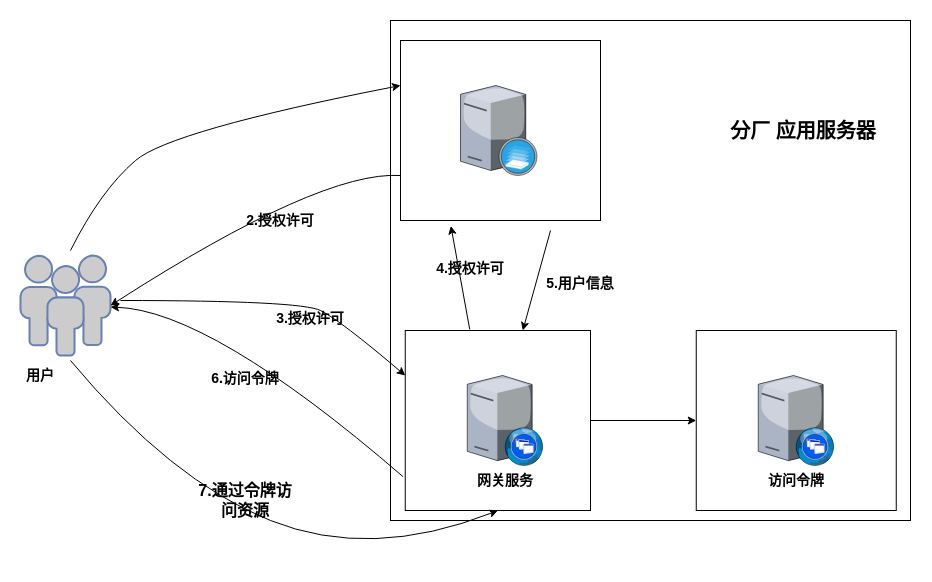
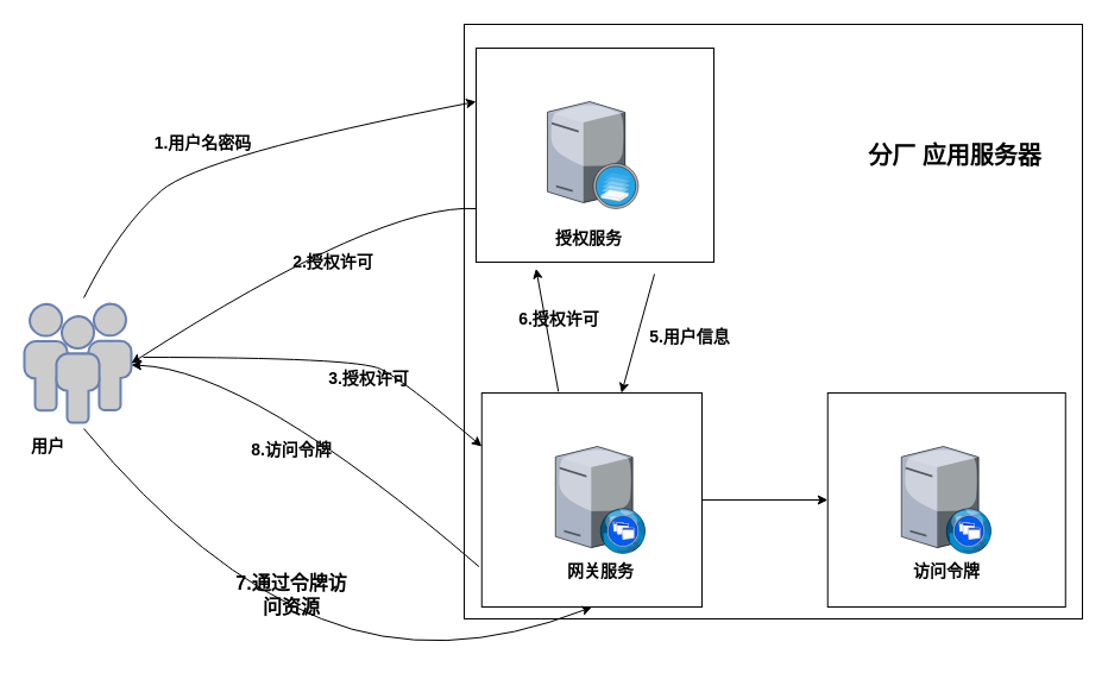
  <mxCell id="0" />
  <mxCell id="1" parent="0" />
  <mxCell id="2" value="" style="rounded=0;whiteSpace=wrap;html=1;fillColor=none;" vertex="1" parent="1"><mxGeometry x="390" y="20" width="520" height="500" as="geometry" /></mxCell>
  <mxCell id="3" value="" style="rounded=0;whiteSpace=wrap;html=1;fillColor=none;" vertex="1" parent="1"><mxGeometry x="404.75" y="330" width="185.25" height="180" as="geometry" /></mxCell>
  <mxCell id="4" value="" style="rounded=0;whiteSpace=wrap;html=1;fillColor=none;" vertex="1" parent="1"><mxGeometry x="400" y="40" width="200" height="180" as="geometry" /></mxCell>
  <mxCell id="5" value="" style="fontColor=#0066CC;verticalAlign=top;verticalLabelPosition=bottom;labelPosition=center;align=center;html=1;outlineConnect=0;fillColor=#CCCCCC;strokeColor=#6881B3;gradientColor=none;gradientDirection=north;strokeWidth=2;shape=mxgraph.networks.users;" vertex="1" parent="1"><mxGeometry x="20" y="255" width="90" height="100" as="geometry" /></mxCell>
  <mxCell id="6" value="" style="verticalLabelPosition=bottom;aspect=fixed;html=1;verticalAlign=top;strokeColor=none;align=center;outlineConnect=0;shape=mxgraph.citrix.xenserver;" vertex="1" parent="1"><mxGeometry x="460" y="85" width="76.5" height="90" as="geometry" /></mxCell>
  <mxCell id="7" value="&lt;font style=&quot;font-size: 14px&quot;&gt;&lt;b&gt;用户&lt;/b&gt;&lt;/font&gt;" style="text;html=1;strokeColor=none;fillColor=none;align=center;verticalAlign=middle;whiteSpace=wrap;rounded=0;" vertex="1" parent="1"><mxGeometry x="20" y="365" width="40" height="20" as="geometry" /></mxCell>
+ <mxCell id="8" value="&lt;b&gt;&lt;font style=&quot;font-size: 14px&quot;&gt;授权服务&lt;/font&gt;&lt;/b&gt;" style="text;html=1;strokeColor=none;fillColor=none;align=center;verticalAlign=middle;whiteSpace=wrap;rounded=0;" vertex="1" parent="1"><mxGeometry x="460" y="190" width="70" height="20" as="geometry" /></mxCell>
+ <mxCell id="9" value="&lt;b&gt;&lt;font style=&quot;font-size: 14px&quot;&gt;1.用户名密码&lt;/font&gt;&lt;/b&gt;" style="text;html=1;align=center;verticalAlign=middle;resizable=0;points=[];autosize=1;strokeColor=none;" vertex="1" parent="1"><mxGeometry x="120" y="110" width="100" height="20" as="geometry" /></mxCell>
  <mxCell id="10" value="&lt;b&gt;&lt;font style=&quot;font-size: 14px&quot;&gt;2.授权许可&lt;/font&gt;&lt;/b&gt;" style="text;html=1;strokeColor=none;fillColor=none;align=center;verticalAlign=middle;whiteSpace=wrap;rounded=0;" vertex="1" parent="1"><mxGeometry x="240" y="210" width="80" height="20" as="geometry" /></mxCell>
  <mxCell id="11" value="&lt;b&gt;&lt;font style=&quot;font-size: 14px&quot;&gt;3.授权许可&lt;/font&gt;&lt;/b&gt;" style="text;html=1;strokeColor=none;fillColor=none;align=center;verticalAlign=middle;whiteSpace=wrap;rounded=0;" vertex="1" parent="1"><mxGeometry x="270" y="305" width="80" height="25" as="geometry" /></mxCell>
  <mxCell id="12" value="" style="endArrow=classic;html=1;entryX=0.302;entryY=1.03;entryDx=0;entryDy=0;entryPerimeter=0;exitX=0.348;exitY=-0.006;exitDx=0;exitDy=0;exitPerimeter=0;" edge="1" parent="1" source="3"><mxGeometry width="50" height="50" relative="1" as="geometry"><mxPoint x="340" y="370" as="sourcePoint" /><mxPoint x="450.4" y="225.4" as="targetPoint" /></mxGeometry></mxCell>
- <mxCell id="13" value="&lt;b&gt;&lt;font style=&quot;font-size: 14px&quot;&gt;4.授权许可&lt;/font&gt;&lt;/b&gt;" style="text;html=1;strokeColor=none;fillColor=none;align=center;verticalAlign=middle;whiteSpace=wrap;rounded=0;" vertex="1" parent="1"><mxGeometry x="430" y="255" width="80" height="25" as="geometry" /></mxCell>
+ <mxCell id="13" value="&lt;b&gt;&lt;font style=&quot;font-size: 14px&quot;&gt;6.授权许可&lt;/font&gt;&lt;/b&gt;" style="text;html=1;strokeColor=none;fillColor=none;align=center;verticalAlign=middle;whiteSpace=wrap;rounded=0;" vertex="1" parent="1"><mxGeometry x="430" y="255" width="80" height="25" as="geometry" /></mxCell>
  <mxCell id="14" value="" style="endArrow=classic;html=1;" edge="1" parent="1" target="3"><mxGeometry width="50" height="50" relative="1" as="geometry"><mxPoint x="550" y="230" as="sourcePoint" /><mxPoint x="550" y="320" as="targetPoint" /></mxGeometry></mxCell>
  <mxCell id="15" value="&lt;b&gt;&lt;font style=&quot;font-size: 14px&quot;&gt;5.用户信息&lt;/font&gt;&lt;/b&gt;" style="text;html=1;strokeColor=none;fillColor=none;align=center;verticalAlign=middle;whiteSpace=wrap;rounded=0;" vertex="1" parent="1"><mxGeometry x="540" y="270" width="80" height="25" as="geometry" /></mxCell>
- <mxCell id="16" value="&lt;b&gt;&lt;font style=&quot;font-size: 14px&quot;&gt;6.访问令牌&lt;/font&gt;&lt;/b&gt;" style="text;html=1;strokeColor=none;fillColor=none;align=center;verticalAlign=middle;whiteSpace=wrap;rounded=0;" vertex="1" parent="1"><mxGeometry x="205" y="365" width="80" height="25" as="geometry" /></mxCell>
+ <mxCell id="16" value="&lt;b&gt;&lt;font style=&quot;font-size: 14px&quot;&gt;8.访问令牌&lt;/font&gt;&lt;/b&gt;" style="text;html=1;strokeColor=none;fillColor=none;align=center;verticalAlign=middle;whiteSpace=wrap;rounded=0;" vertex="1" parent="1"><mxGeometry x="205" y="365" width="80" height="25" as="geometry" /></mxCell>
  <mxCell id="17" value="" style="curved=1;endArrow=classic;html=1;entryX=0.5;entryY=1;entryDx=0;entryDy=0;" edge="1" parent="1" target="3"><mxGeometry width="50" height="50" relative="1" as="geometry"><mxPoint x="70" y="360" as="sourcePoint" /><mxPoint x="410" y="440" as="targetPoint" /><Array as="points"><mxPoint x="170" y="480" /><mxPoint x="370" y="560" /></Array></mxGeometry></mxCell>
  <mxCell id="18" value="&lt;b&gt;&lt;font style=&quot;font-size: 16px&quot;&gt;7.通过令牌访问资源&lt;/font&gt;&lt;/b&gt;" style="text;html=1;strokeColor=none;fillColor=none;align=center;verticalAlign=middle;whiteSpace=wrap;rounded=0;" vertex="1" parent="1"><mxGeometry x="190" y="490" width="110" height="20" as="geometry" /></mxCell>
  <mxCell id="19" value="" style="verticalLabelPosition=bottom;aspect=fixed;html=1;verticalAlign=top;strokeColor=none;align=center;outlineConnect=0;shape=mxgraph.citrix.xenapp_web;fillColor=none;" vertex="1" parent="1"><mxGeometry x="466.75" y="375" width="76" height="90" as="geometry" /></mxCell>
  <mxCell id="20" value="&lt;b&gt;&lt;font style=&quot;font-size: 14px&quot;&gt;网关服务&lt;/font&gt;&lt;/b&gt;" style="text;html=1;strokeColor=none;fillColor=none;align=center;verticalAlign=middle;whiteSpace=wrap;rounded=0;" vertex="1" parent="1"><mxGeometry x="459.75" y="470" width="90" height="20" as="geometry" /></mxCell>
  <mxCell id="21" value="" style="curved=1;endArrow=classic;html=1;entryX=0;entryY=0.25;entryDx=0;entryDy=0;" edge="1" parent="1" target="4"><mxGeometry width="50" height="50" relative="1" as="geometry"><mxPoint x="70" y="250" as="sourcePoint" /><mxPoint x="20" y="450" as="targetPoint" /><Array as="points"><mxPoint x="100" y="190" /><mxPoint x="170" y="130" /></Array></mxGeometry></mxCell>
  <mxCell id="22" value="" style="curved=1;endArrow=classic;html=1;exitX=0;exitY=0.75;exitDx=0;exitDy=0;entryX=1;entryY=0.5;entryDx=0;entryDy=0;entryPerimeter=0;" edge="1" parent="1" source="4" target="5"><mxGeometry width="50" height="50" relative="1" as="geometry"><mxPoint x="320" y="220" as="sourcePoint" /><mxPoint x="370" y="170" as="targetPoint" /><Array as="points"><mxPoint x="320" y="170" /></Array></mxGeometry></mxCell>
  <mxCell id="23" value="" style="curved=1;endArrow=classic;html=1;exitX=-0.012;exitY=0.812;exitDx=0;exitDy=0;exitPerimeter=0;" edge="1" parent="1" source="3" target="5"><mxGeometry width="50" height="50" relative="1" as="geometry"><mxPoint x="210" y="360" as="sourcePoint" /><mxPoint x="260" y="310" as="targetPoint" /><Array as="points"><mxPoint x="210" y="310" /></Array></mxGeometry></mxCell>
  <mxCell id="24" value="" style="curved=1;endArrow=classic;html=1;entryX=0;entryY=0.25;entryDx=0;entryDy=0;" edge="1" parent="1" target="3"><mxGeometry width="50" height="50" relative="1" as="geometry"><mxPoint x="120" y="300" as="sourcePoint" /><mxPoint x="350" y="260" as="targetPoint" /><Array as="points"><mxPoint x="300" y="300" /><mxPoint x="340" y="320" /></Array></mxGeometry></mxCell>
  <mxCell id="25" value="" style="rounded=0;whiteSpace=wrap;html=1;fillColor=none;" vertex="1" parent="1"><mxGeometry x="695.75" y="330" width="200" height="180" as="geometry" /></mxCell>
  <mxCell id="26" value="" style="verticalLabelPosition=bottom;aspect=fixed;html=1;verticalAlign=top;strokeColor=none;align=center;outlineConnect=0;shape=mxgraph.citrix.xenapp_web;fillColor=none;" vertex="1" parent="1"><mxGeometry x="757.75" y="375" width="76" height="90" as="geometry" /></mxCell>
  <mxCell id="27" value="&lt;b&gt;&lt;font style=&quot;font-size: 14px&quot;&gt;访问令牌&lt;/font&gt;&lt;/b&gt;" style="text;html=1;strokeColor=none;fillColor=none;align=center;verticalAlign=middle;whiteSpace=wrap;rounded=0;" vertex="1" parent="1"><mxGeometry x="750.75" y="470" width="90" height="20" as="geometry" /></mxCell>
  <mxCell id="28" value="" style="endArrow=classic;html=1;entryX=0;entryY=0.5;entryDx=0;entryDy=0;exitX=1;exitY=0.5;exitDx=0;exitDy=0;" edge="1" parent="1" source="3" target="25"><mxGeometry width="50" height="50" relative="1" as="geometry"><mxPoint x="600" y="460" as="sourcePoint" /><mxPoint x="650" y="410" as="targetPoint" /></mxGeometry></mxCell>
  <mxCell id="29" value="&lt;b&gt;&lt;font style=&quot;font-size: 20px&quot;&gt;分厂 应用服务器&lt;/font&gt;&lt;/b&gt;" style="text;html=1;strokeColor=none;fillColor=none;align=center;verticalAlign=middle;whiteSpace=wrap;rounded=0;" vertex="1" parent="1"><mxGeometry x="726.25" y="120" width="153.75" height="20" as="geometry" /></mxCell>
